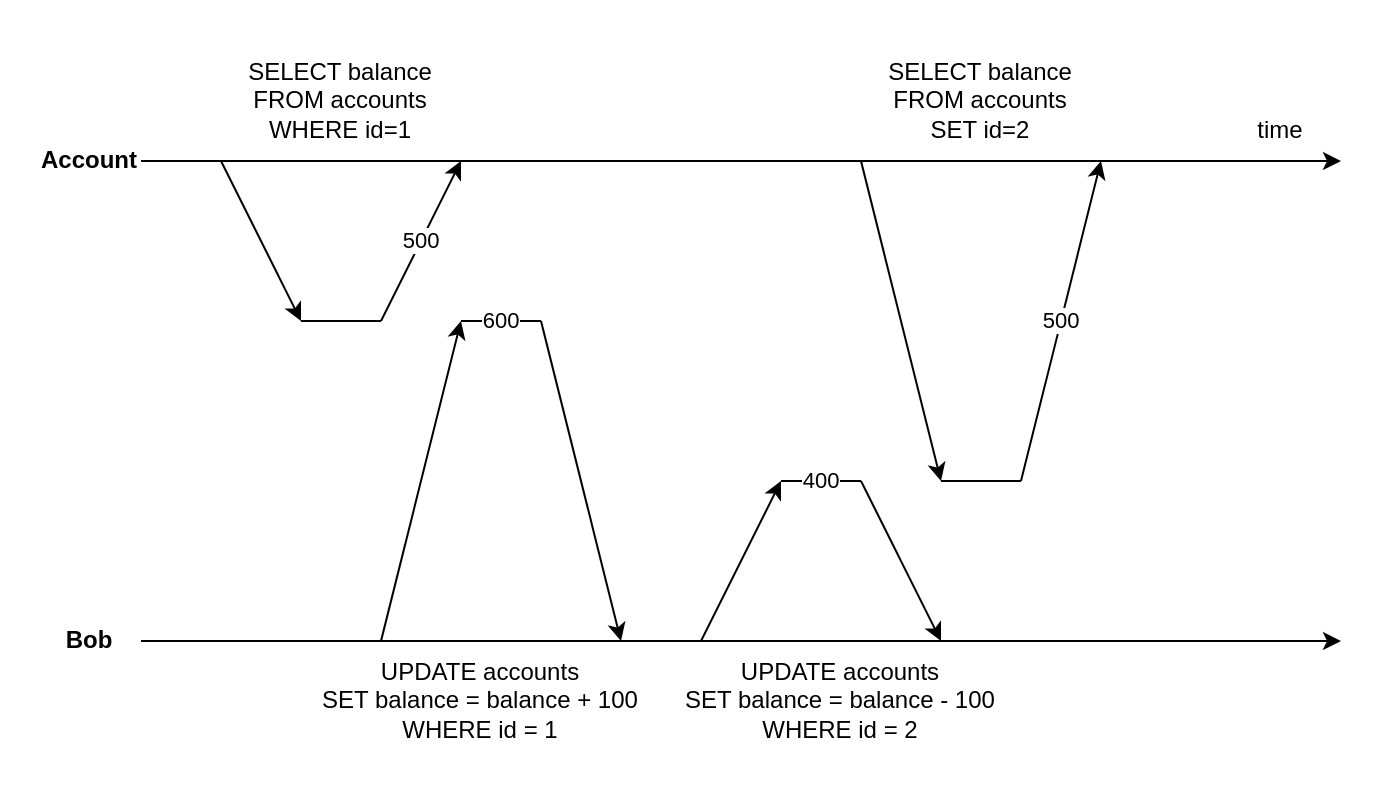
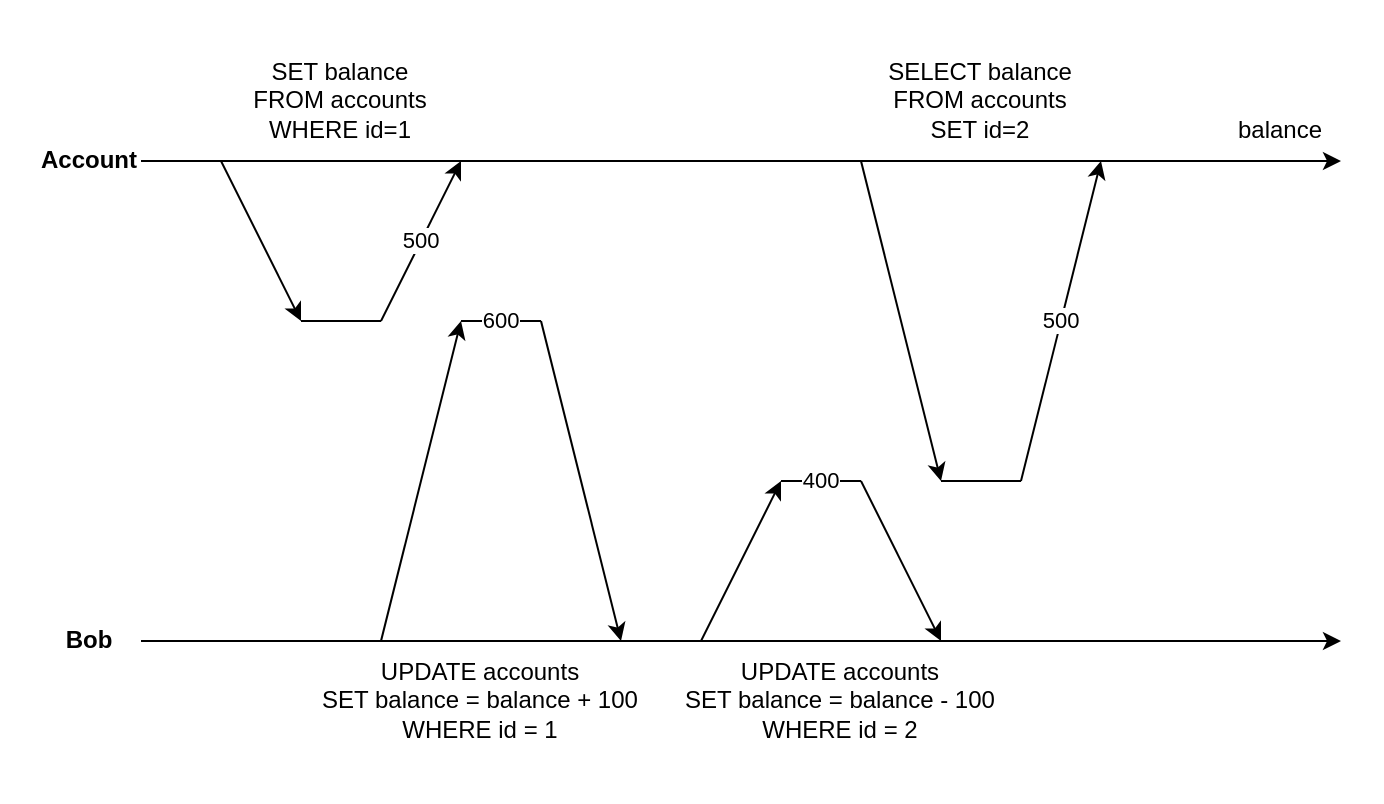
  <mxCell id="0" />
  <mxCell id="1" parent="0" />
  <mxCell id="2" value="Account" style="text;html=1;strokeColor=none;fillColor=none;align=center;verticalAlign=middle;whiteSpace=wrap;rounded=0;fontStyle=1" parent="1" vertex="1"><mxGeometry x="20" y="60" width="49" height="40" as="geometry" /></mxCell>
  <mxCell id="3" value="" style="endArrow=classic;html=1;rounded=0;" parent="1" edge="1"><mxGeometry width="50" height="50" relative="1" as="geometry"><mxPoint x="70" y="80" as="sourcePoint" /><mxPoint x="670" y="80" as="targetPoint" /></mxGeometry></mxCell>
  <mxCell id="4" value="" style="endArrow=classic;html=1;rounded=0;" parent="1" edge="1"><mxGeometry width="50" height="50" relative="1" as="geometry"><mxPoint x="70" y="320" as="sourcePoint" /><mxPoint x="670" y="320" as="targetPoint" /></mxGeometry></mxCell>
  <mxCell id="5" value="Bob" style="text;html=1;strokeColor=none;fillColor=none;align=center;verticalAlign=middle;whiteSpace=wrap;rounded=0;fontStyle=1" parent="1" vertex="1"><mxGeometry x="20" y="300" width="49" height="40" as="geometry" /></mxCell>
- <mxCell id="6" value="SELECT balance&lt;br&gt;FROM accounts&lt;br&gt;WHERE id=1" style="text;html=1;strokeColor=none;fillColor=none;align=center;verticalAlign=middle;whiteSpace=wrap;rounded=0;" parent="1" vertex="1"><mxGeometry x="110" y="20" width="120" height="60" as="geometry" /></mxCell>
+ <mxCell id="6" value="SET balance&lt;br&gt;FROM accounts&lt;br&gt;WHERE id=1" style="text;html=1;strokeColor=none;fillColor=none;align=center;verticalAlign=middle;whiteSpace=wrap;rounded=0;" parent="1" vertex="1"><mxGeometry x="110" y="20" width="120" height="60" as="geometry" /></mxCell>
  <mxCell id="7" value="SELECT balance&lt;br&gt;FROM accounts&lt;br&gt;SET id=2" style="text;html=1;strokeColor=none;fillColor=none;align=center;verticalAlign=middle;whiteSpace=wrap;rounded=0;" parent="1" vertex="1"><mxGeometry x="430" y="20" width="120" height="60" as="geometry" /></mxCell>
  <mxCell id="8" value="UPDATE accounts&lt;br&gt;SET balance = balance + 100&lt;br&gt;WHERE id = 1" style="text;html=1;strokeColor=none;fillColor=none;align=center;verticalAlign=middle;whiteSpace=wrap;rounded=0;" parent="1" vertex="1"><mxGeometry x="150" y="320" width="180" height="60" as="geometry" /></mxCell>
  <mxCell id="9" value="UPDATE accounts&lt;br&gt;SET balance = balance - 100&lt;br&gt;WHERE id = 2" style="text;html=1;strokeColor=none;fillColor=none;align=center;verticalAlign=middle;whiteSpace=wrap;rounded=0;" parent="1" vertex="1"><mxGeometry x="330" y="320" width="180" height="60" as="geometry" /></mxCell>
  <mxCell id="10" value="" style="endArrow=classic;html=1;rounded=0;" parent="1" edge="1"><mxGeometry width="50" height="50" relative="1" as="geometry"><mxPoint x="110" y="80" as="sourcePoint" /><mxPoint x="150" y="160" as="targetPoint" /></mxGeometry></mxCell>
  <mxCell id="11" value="" style="endArrow=none;html=1;rounded=0;" parent="1" edge="1"><mxGeometry width="50" height="50" relative="1" as="geometry"><mxPoint x="150" y="160" as="sourcePoint" /><mxPoint x="190" y="160" as="targetPoint" /></mxGeometry></mxCell>
  <mxCell id="12" value="500" style="endArrow=classic;html=1;rounded=0;" parent="1" edge="1"><mxGeometry width="50" height="50" relative="1" as="geometry"><mxPoint x="190" y="160" as="sourcePoint" /><mxPoint x="230" y="80" as="targetPoint" /></mxGeometry></mxCell>
  <mxCell id="13" value="" style="endArrow=classic;html=1;rounded=0;" parent="1" edge="1"><mxGeometry width="50" height="50" relative="1" as="geometry"><mxPoint x="190" y="320" as="sourcePoint" /><mxPoint x="230" y="160" as="targetPoint" /></mxGeometry></mxCell>
  <mxCell id="14" value="600" style="endArrow=none;html=1;rounded=0;" parent="1" edge="1"><mxGeometry width="50" height="50" relative="1" as="geometry"><mxPoint x="230" y="160" as="sourcePoint" /><mxPoint x="270" y="160" as="targetPoint" /></mxGeometry></mxCell>
  <mxCell id="15" value="" style="endArrow=classic;html=1;rounded=0;" parent="1" edge="1"><mxGeometry width="50" height="50" relative="1" as="geometry"><mxPoint x="270" y="160" as="sourcePoint" /><mxPoint x="310" y="320" as="targetPoint" /></mxGeometry></mxCell>
  <mxCell id="16" value="" style="endArrow=classic;html=1;rounded=0;" parent="1" edge="1"><mxGeometry width="50" height="50" relative="1" as="geometry"><mxPoint x="350" y="320" as="sourcePoint" /><mxPoint x="390" y="240" as="targetPoint" /></mxGeometry></mxCell>
  <mxCell id="17" value="400" style="endArrow=none;html=1;rounded=0;" parent="1" edge="1"><mxGeometry width="50" height="50" relative="1" as="geometry"><mxPoint x="390" y="240" as="sourcePoint" /><mxPoint x="430" y="240" as="targetPoint" /></mxGeometry></mxCell>
  <mxCell id="18" value="" style="endArrow=classic;html=1;rounded=0;" parent="1" edge="1"><mxGeometry width="50" height="50" relative="1" as="geometry"><mxPoint x="430" y="240" as="sourcePoint" /><mxPoint x="470" y="320" as="targetPoint" /></mxGeometry></mxCell>
  <mxCell id="19" value="" style="endArrow=classic;html=1;rounded=0;" parent="1" edge="1"><mxGeometry width="50" height="50" relative="1" as="geometry"><mxPoint x="430" y="80" as="sourcePoint" /><mxPoint x="470" y="240" as="targetPoint" /></mxGeometry></mxCell>
  <mxCell id="20" value="" style="endArrow=none;html=1;rounded=0;" parent="1" edge="1"><mxGeometry width="50" height="50" relative="1" as="geometry"><mxPoint x="470" y="240" as="sourcePoint" /><mxPoint x="510" y="240" as="targetPoint" /></mxGeometry></mxCell>
  <mxCell id="21" value="500" style="endArrow=classic;html=1;rounded=0;" parent="1" edge="1"><mxGeometry width="50" height="50" relative="1" as="geometry"><mxPoint x="510" y="240" as="sourcePoint" /><mxPoint x="550" y="80" as="targetPoint" /></mxGeometry></mxCell>
- <mxCell id="22" value="time" style="text;html=1;strokeColor=none;fillColor=none;align=center;verticalAlign=middle;whiteSpace=wrap;rounded=0;" parent="1" vertex="1"><mxGeometry x="610" y="50" width="60" height="30" as="geometry" /></mxCell>
+ <mxCell id="22" value="balance" style="text;html=1;strokeColor=none;fillColor=none;align=center;verticalAlign=middle;whiteSpace=wrap;rounded=0;" parent="1" vertex="1"><mxGeometry x="610" y="50" width="60" height="30" as="geometry" /></mxCell>
